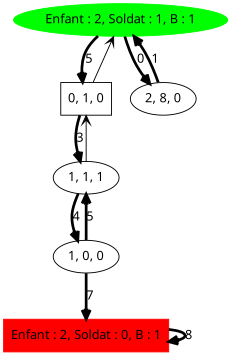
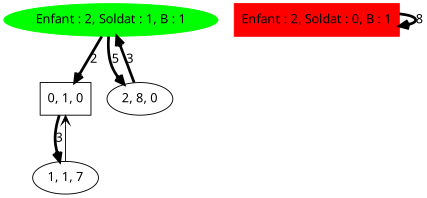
  digraph {
    fontname="Noto Sans"
    node [fontname="Noto Sans"]
    edge [arrowhead=open fontname="Noto Sans" penwidth=3]
    n1 [color=green label="Enfant : 2, Soldat : 1, B : 1" shape=ellipse style=filled]
    "0, 1, 0" [shape=box]
    n3 [label="2, 8, 0"]
-   "1, 1, 1"
+   "1, 1, 1" [label="1, 1, 7"]
    n5 [color=red label="Enfant : 2, Soldat : 0, B : 1" shape=box style=filled]
-   "1, 0, 0"
-   n1 -> "0, 1, 0" [label=5]
-   n1 -> n3 [label=0]
-   "0, 1, 0" -> n1 [penwidth=""]
+   n1 -> "0, 1, 0" [label=2]
+   n1 -> n3 [label=5]
    "0, 1, 0" -> "1, 1, 1" [label=3]
-   n3 -> n1 [label=1]
+   n3 -> n1 [label=3]
    "1, 1, 1" -> "0, 1, 0" [penwidth=""]
-   "1, 1, 1" -> "1, 0, 0" [label=4]
    n5 -> n5 [label=8]
-   "1, 0, 0" -> "1, 1, 1" [label=5]
-   "1, 0, 0" -> n5 [label=7]
  }
